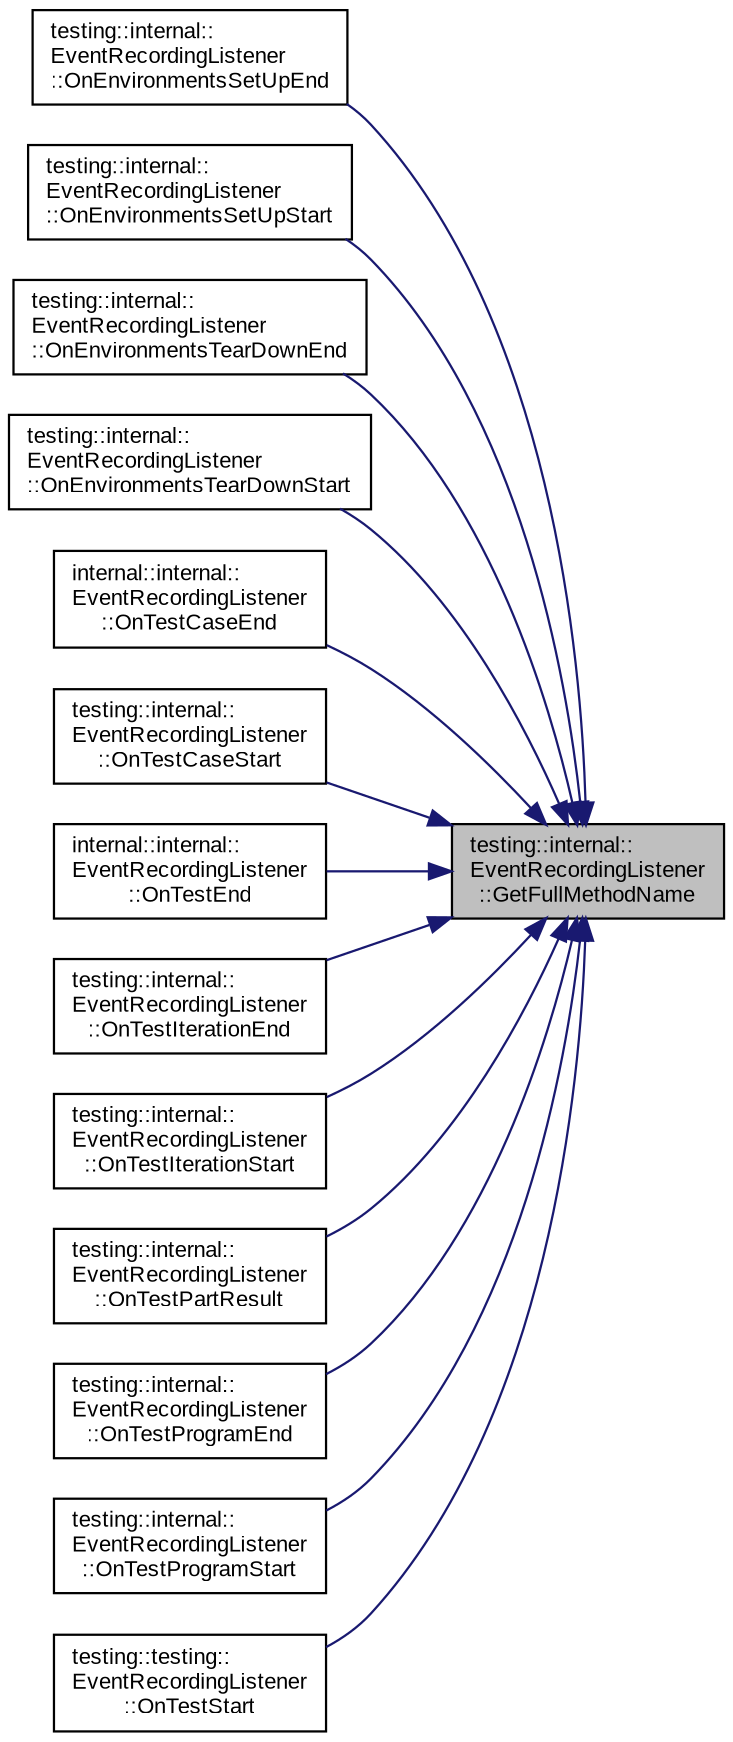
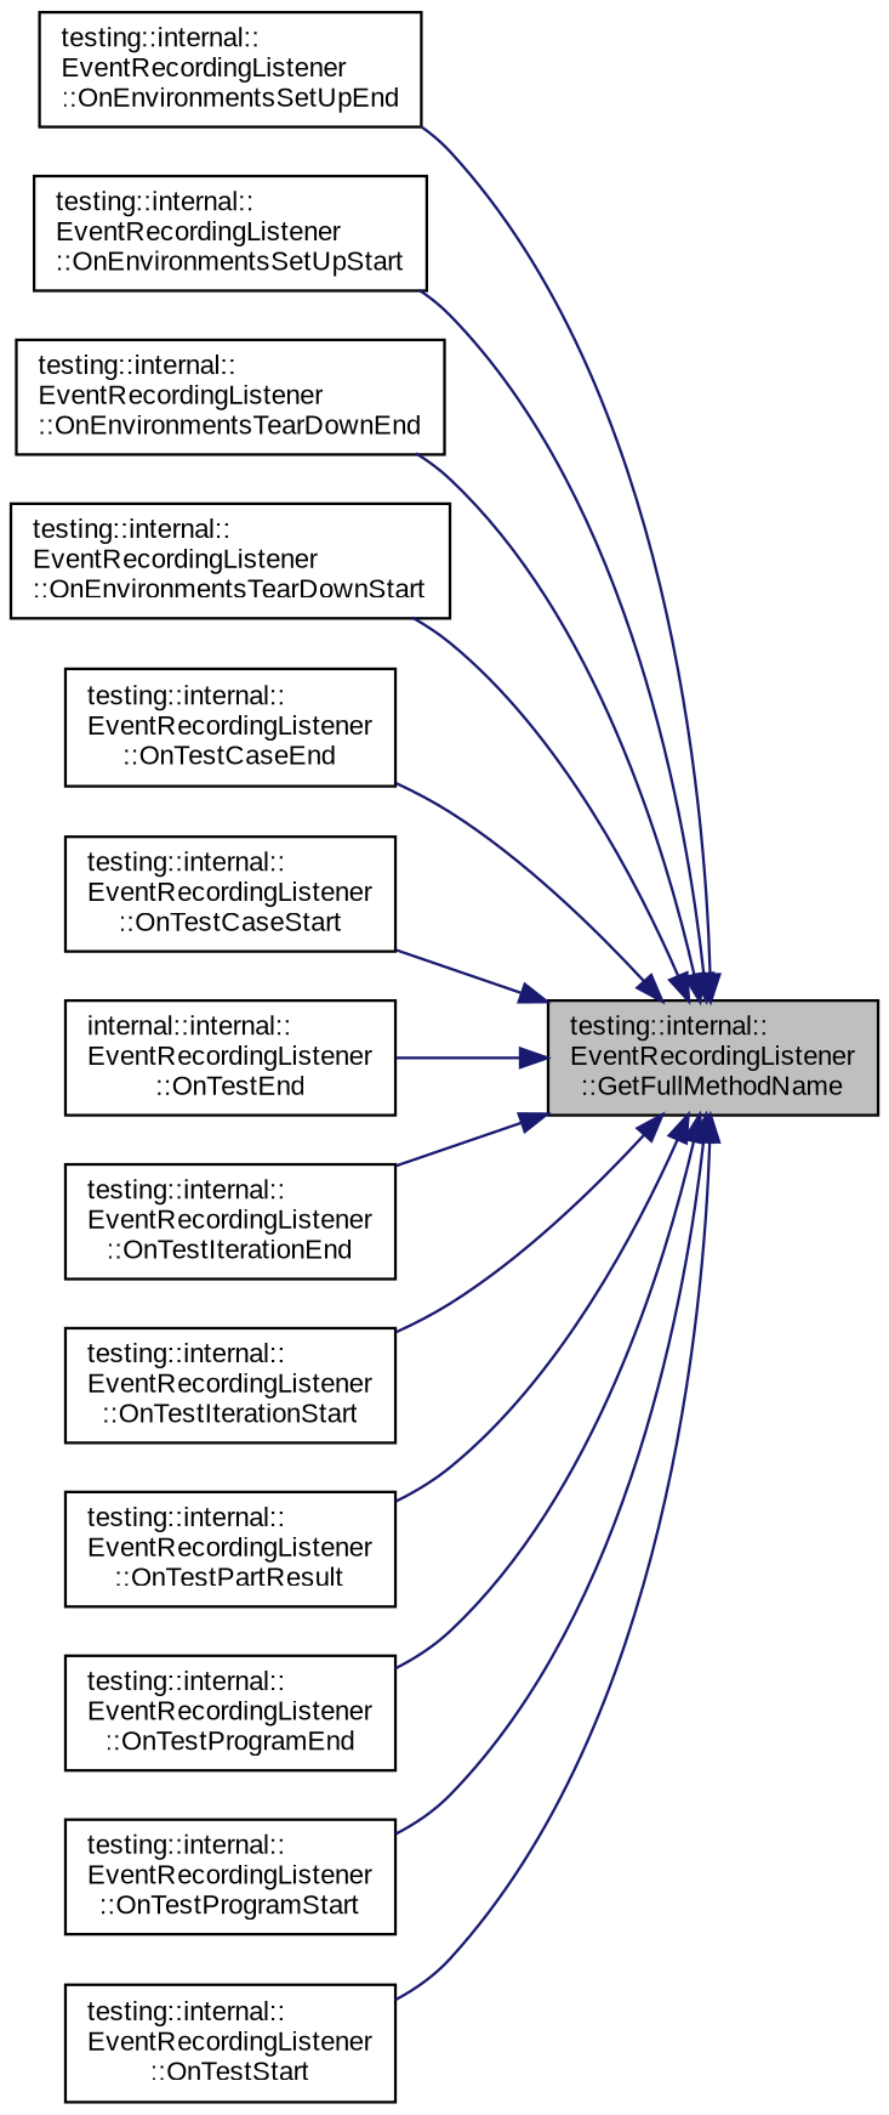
  digraph {
    fontname="Liberation Sans"
    rankdir=RL
    node [color=black fontname="Liberation Sans" fontsize=10 shape=record]
    edge [color=midnightblue dir=back fontname="Liberation Sans" fontsize=10 labelfontname=Helvetica labelfontsize=10 style=solid]
    n1 [fillcolor=grey75 fontcolor=black height=0.2 label="testing::internal::\lEventRecordingListener\l::GetFullMethodName" style=filled width=0.4]
    n2 [height=0.2 label="testing::internal::\lEventRecordingListener\l::OnEnvironmentsSetUpEnd" width=0.4]
    n3 [height=0.2 label="testing::internal::\lEventRecordingListener\l::OnEnvironmentsSetUpStart" width=0.4]
    n4 [height=0.2 label="testing::internal::\lEventRecordingListener\l::OnEnvironmentsTearDownEnd" width=0.4]
    n5 [height=0.2 label="testing::internal::\lEventRecordingListener\l::OnEnvironmentsTearDownStart" width=0.4]
-   n6 [height=0.2 label="internal::internal::\lEventRecordingListener\l::OnTestCaseEnd" width=0.4]
+   n6 [height=0.2 label="testing::internal::\lEventRecordingListener\l::OnTestCaseEnd" width=0.4]
    n7 [height=0.2 label="testing::internal::\lEventRecordingListener\l::OnTestCaseStart" width=0.4]
    n8 [height=0.2 label="internal::internal::\lEventRecordingListener\l::OnTestEnd" width=0.4]
    n9 [height=0.2 label="testing::internal::\lEventRecordingListener\l::OnTestIterationEnd" width=0.4]
    n10 [height=0.2 label="testing::internal::\lEventRecordingListener\l::OnTestIterationStart" width=0.4]
    n11 [height=0.2 label="testing::internal::\lEventRecordingListener\l::OnTestPartResult" width=0.4]
    n12 [height=0.2 label="testing::internal::\lEventRecordingListener\l::OnTestProgramEnd" width=0.4]
    n13 [height=0.2 label="testing::internal::\lEventRecordingListener\l::OnTestProgramStart" width=0.4]
-   n14 [height=0.2 label="testing::testing::\lEventRecordingListener\l::OnTestStart" width=0.4]
+   n14 [height=0.2 label="testing::internal::\lEventRecordingListener\l::OnTestStart" width=0.4]
    n1 -> n2
    n1 -> n3
    n1 -> n4
    n1 -> n5
    n1 -> n6
    n1 -> n7
    n1 -> n8
    n1 -> n9
    n1 -> n10
    n1 -> n11
    n1 -> n12
    n1 -> n13
    n1 -> n14
  }
